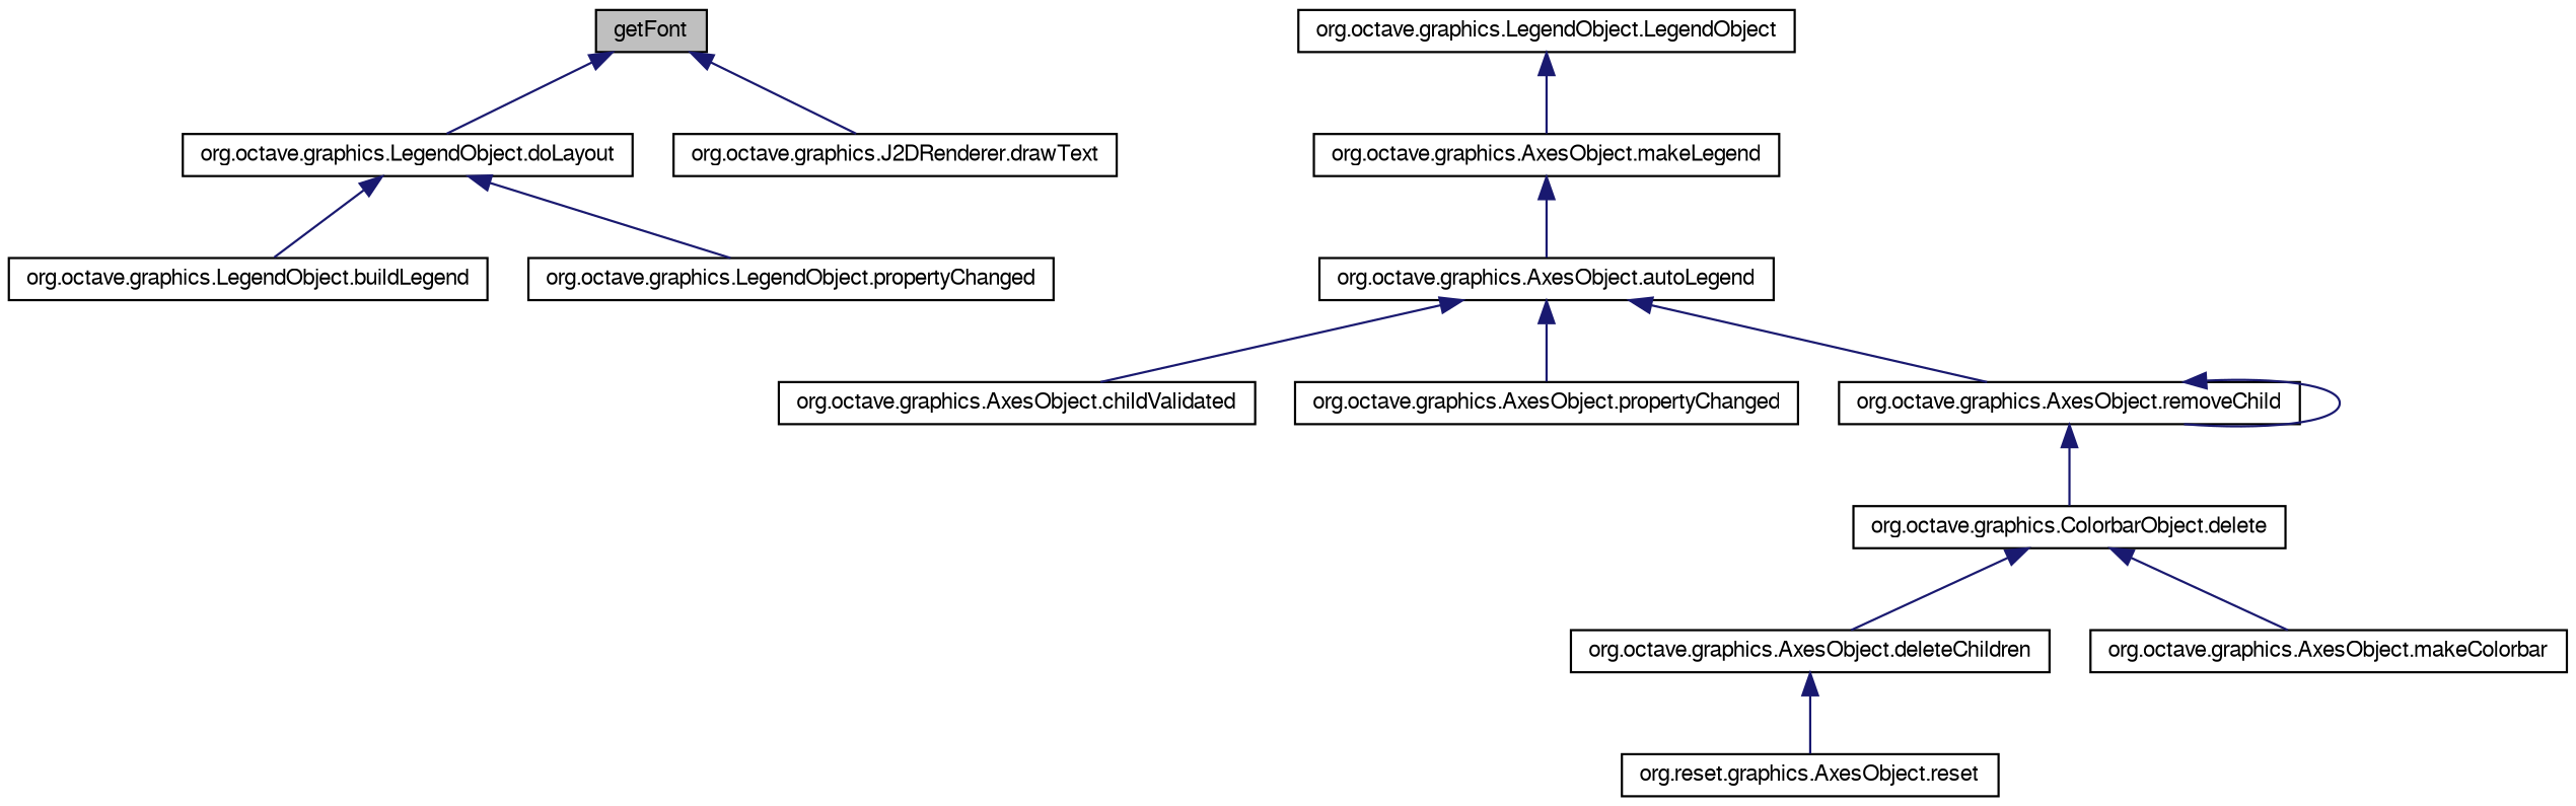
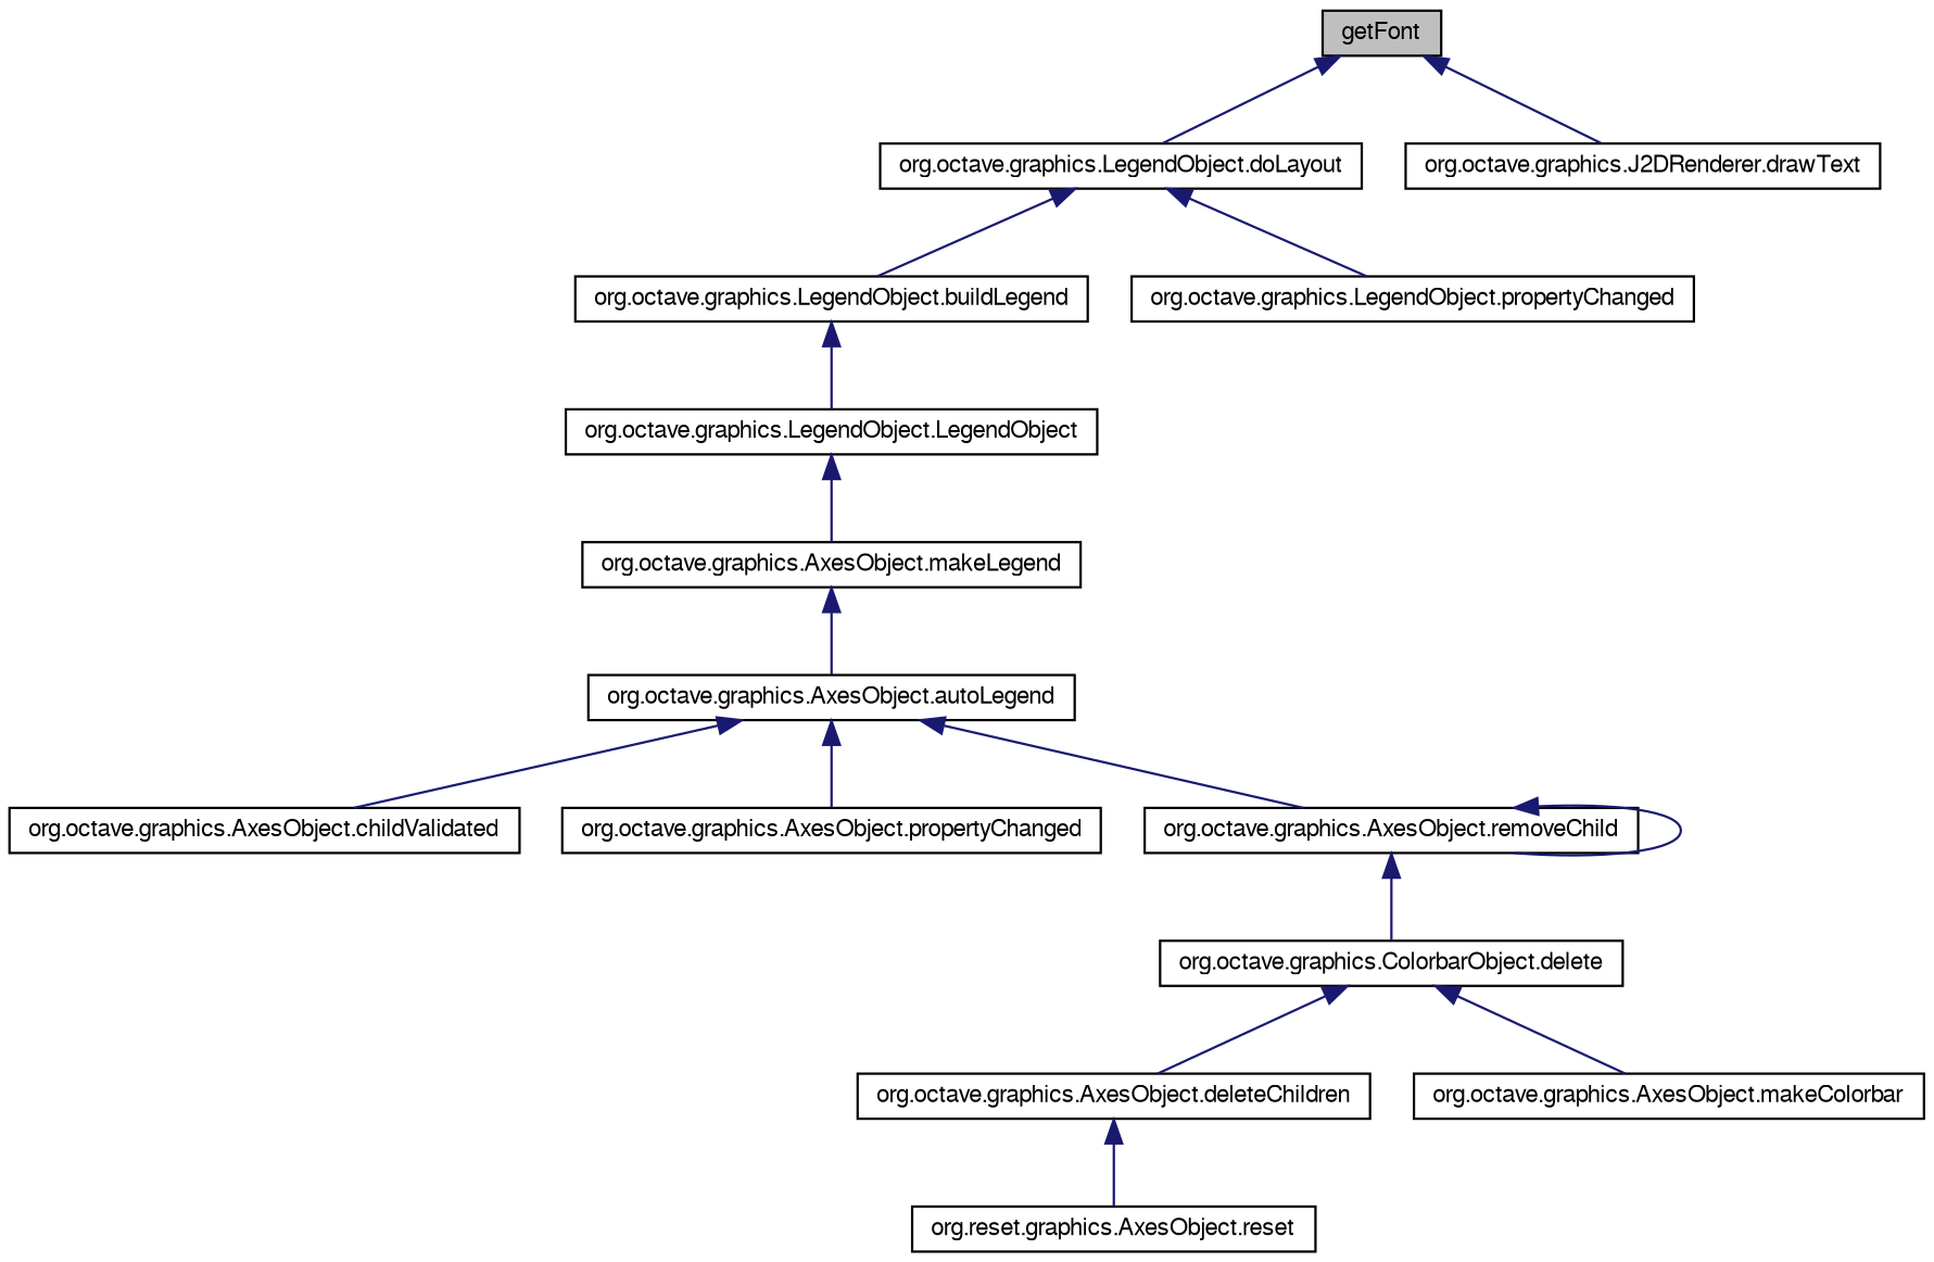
  digraph {
    rankdir=TB
    node [color=black fillcolor=white fontname=FreeSans fontsize=10 shape=record style=filled]
    edge [color=midnightblue dir=back fontname=FreeSans fontsize=10 labelfontname=FreeSans labelfontsize=10 style=solid]
    n1 [fillcolor=grey75 fontcolor=black height=0.2 label=getFont width=0.4]
    n2 [height=0.2 label="org.octave.graphics.LegendObject.doLayout" width=0.4]
    n3 [height=0.2 label="org.octave.graphics.J2DRenderer.drawText" width=0.4]
    n4 [height=0.2 label="org.octave.graphics.LegendObject.buildLegend" width=0.4]
    n5 [height=0.2 label="org.octave.graphics.LegendObject.propertyChanged" width=0.4]
    n6 [height=0.2 label="org.octave.graphics.LegendObject.LegendObject" width=0.4]
    n7 [height=0.2 label="org.octave.graphics.AxesObject.makeLegend" width=0.4]
    n8 [height=0.2 label="org.octave.graphics.AxesObject.autoLegend" width=0.4]
    n9 [height=0.2 label="org.octave.graphics.AxesObject.childValidated" width=0.4]
    n10 [height=0.2 label="org.octave.graphics.AxesObject.propertyChanged" width=0.4]
    n11 [height=0.2 label="org.octave.graphics.AxesObject.removeChild" width=0.4]
    n12 [height=0.2 label="org.octave.graphics.ColorbarObject.delete" width=0.4]
    n13 [height=0.2 label="org.octave.graphics.AxesObject.deleteChildren" width=0.4]
    n14 [height=0.2 label="org.octave.graphics.AxesObject.makeColorbar" width=0.4]
    n15 [height=0.2 label="org.reset.graphics.AxesObject.reset" width=0.4]
    n1 -> n2
    n1 -> n3
    n2 -> n4
    n2 -> n5
+   n4 -> n6
    n6 -> n7
    n7 -> n8
    n8 -> n9
    n8 -> n10
    n8 -> n11
    n11 -> n11
    n11 -> n12
    n12 -> n13
    n12 -> n14
    n13 -> n15
  }
